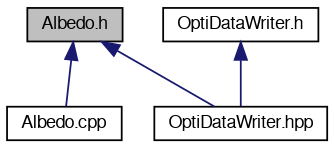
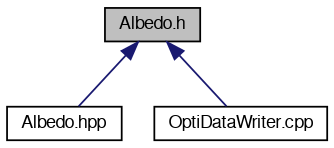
  digraph {
    node [color=black fillcolor=white fontname=FreeSans fontsize=10 shape=record style=filled]
    edge [color=midnightblue dir=back fontname=FreeSans fontsize=10 labelfontname=FreeSans labelfontsize=10 style=solid]
    n1 [fillcolor=grey75 fontcolor=black height=0.2 label="Albedo.h" width=0.4]
-   n2 [height=0.2 label="Albedo.cpp" width=0.4]
-   n3 [height=0.2 label="OptiDataWriter.hpp" width=0.4]
-   n4 [height=0.2 label="OptiDataWriter.h" width=0.4]
+   n2 [height=0.2 label="Albedo.hpp" width=0.4]
+   n3 [height=0.2 label="OptiDataWriter.cpp" width=0.4]
    n1 -> n2
    n1 -> n3
-   n4 -> n3
  }
